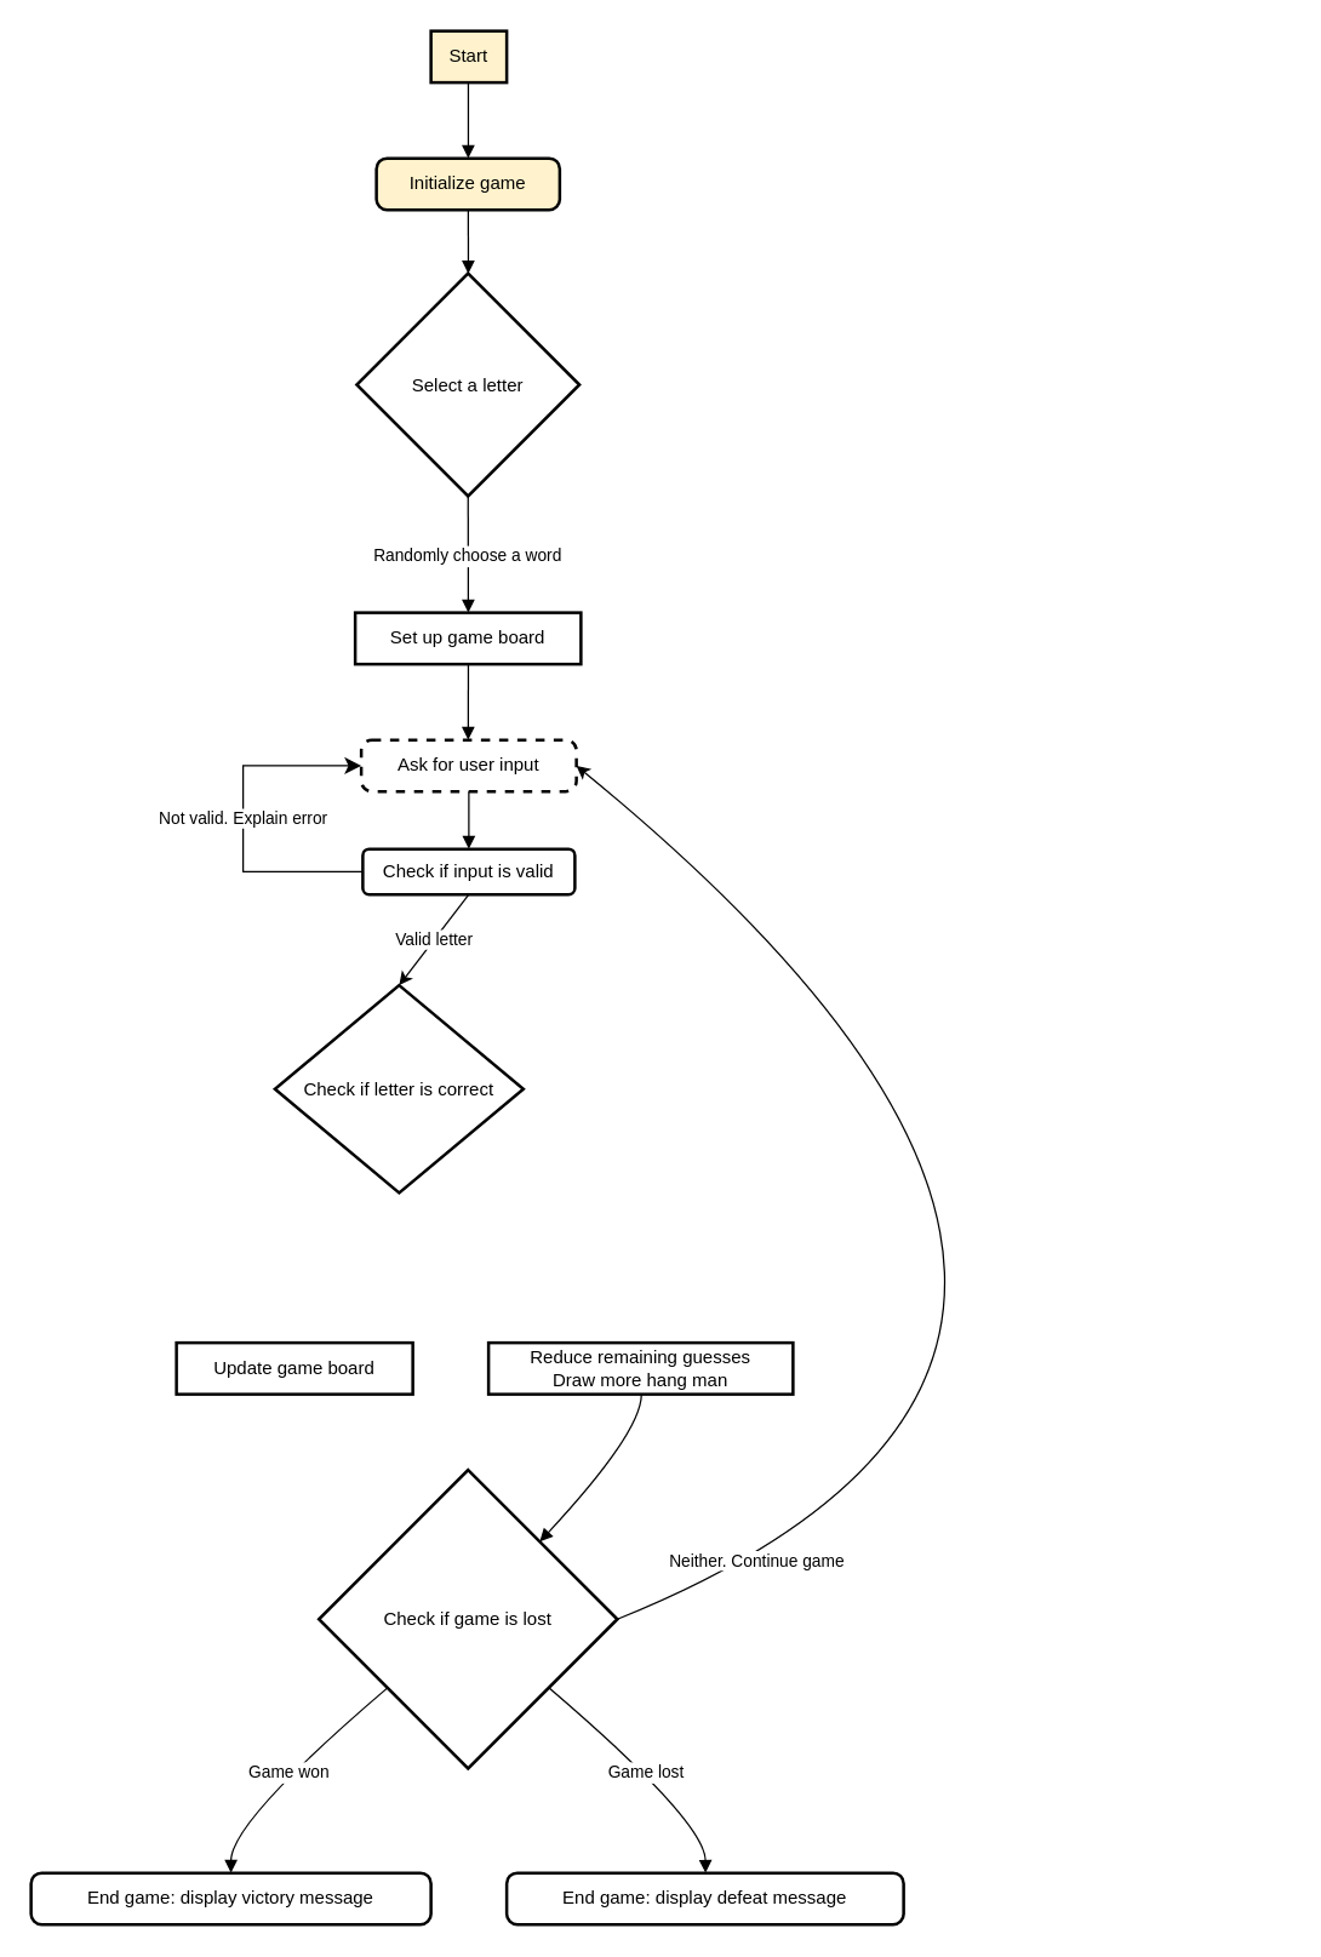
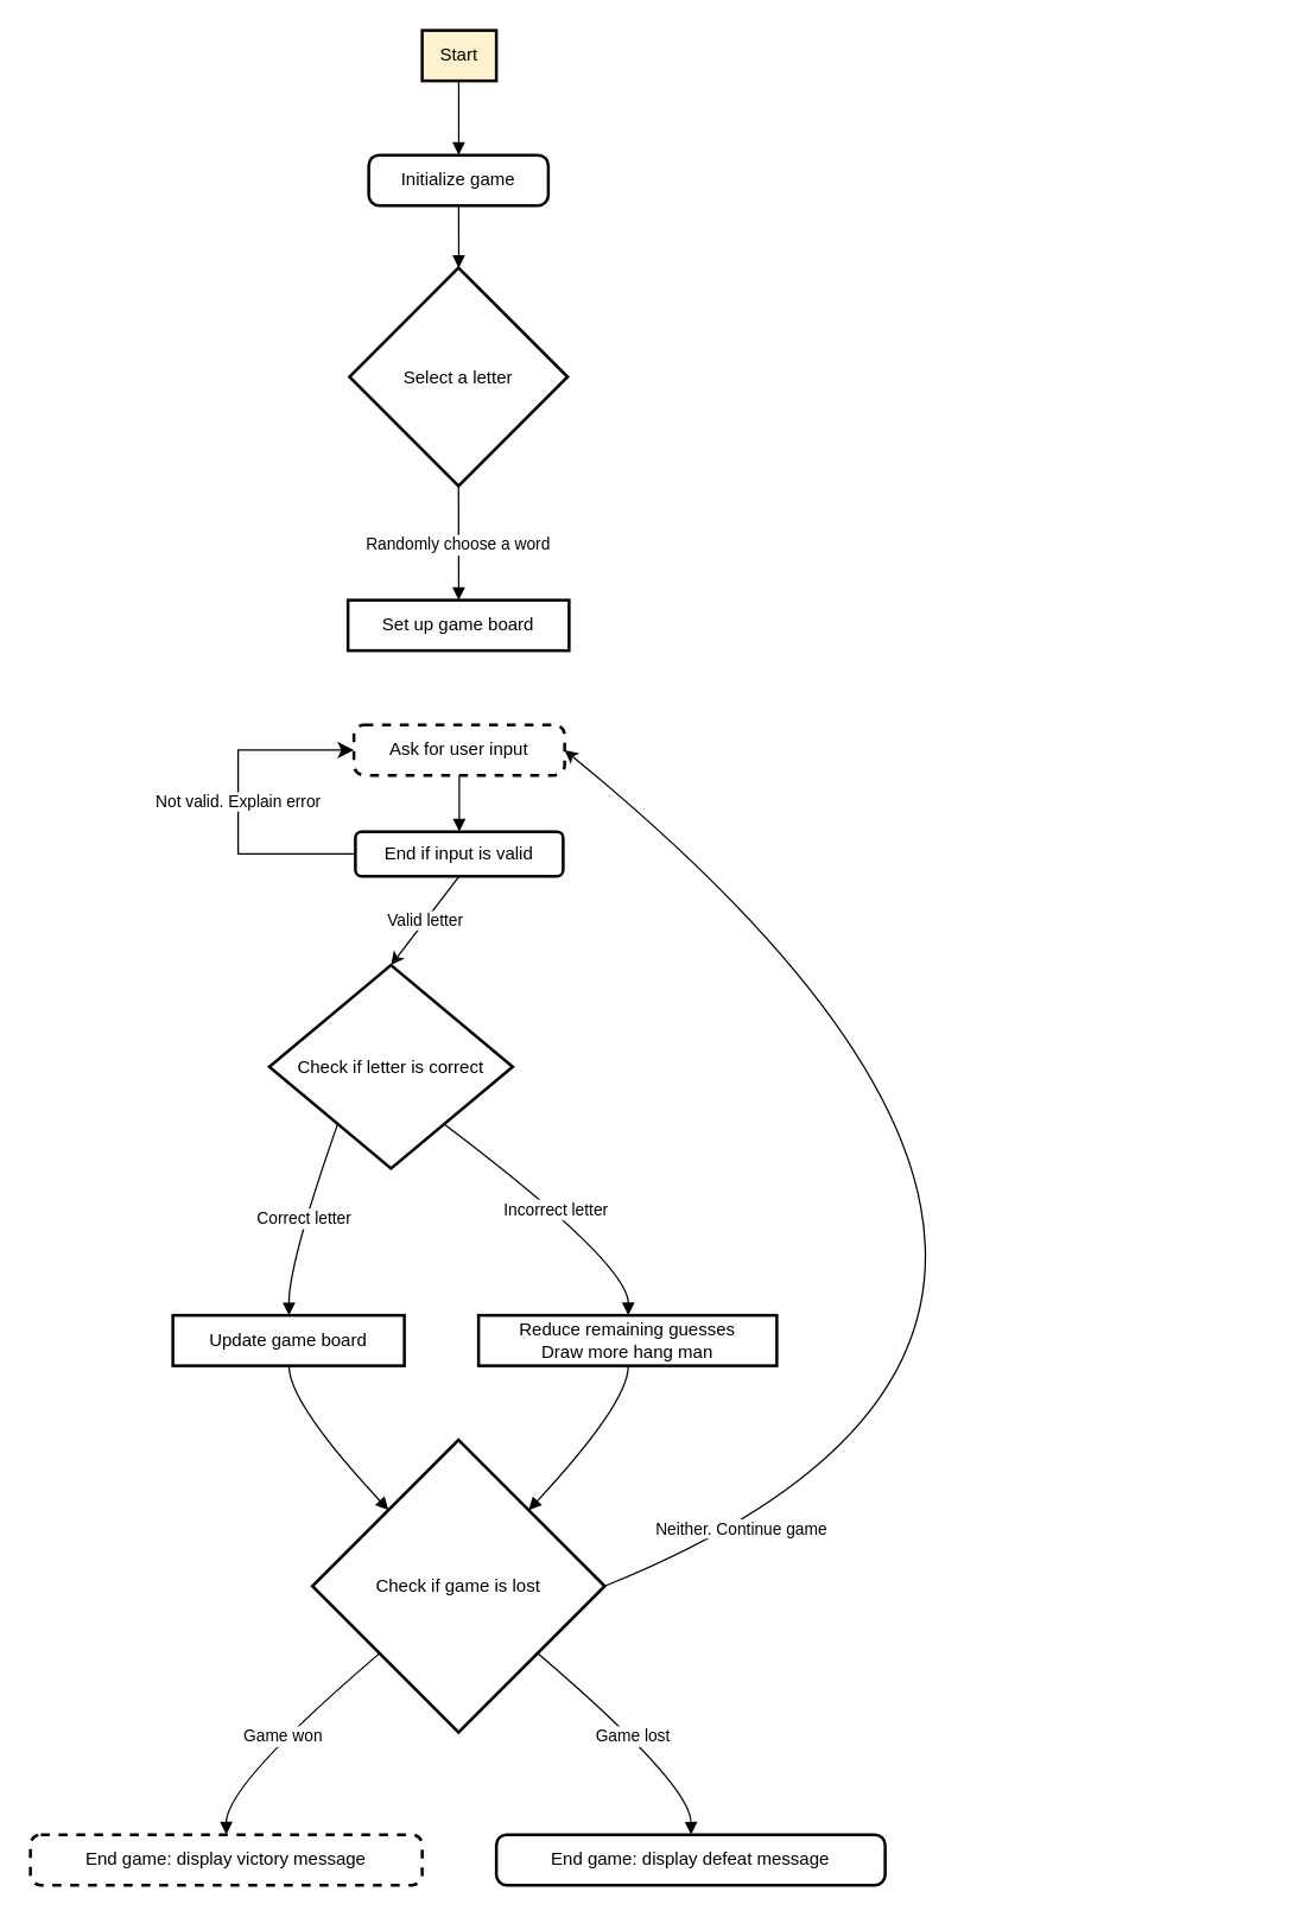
  <mxCell id="0" />
  <mxCell id="1" parent="0" />
  <mxCell id="2" value="Start" style="whiteSpace=wrap;strokeWidth=2;fillColor=#fff2cc;" parent="1" vertex="1"><mxGeometry x="284" width="50" height="34" as="geometry" y="20" /></mxCell>
- <mxCell id="3" value="Initialize game" style="rounded=1;absoluteArcSize=1;arcSize=14;whiteSpace=wrap;strokeWidth=2;fillColor=#fff2cc;" parent="1" vertex="1"><mxGeometry x="248" y="104" width="121" height="34" as="geometry" /></mxCell>
+ <mxCell id="3" value="Initialize game" style="rounded=1;absoluteArcSize=1;arcSize=14;whiteSpace=wrap;strokeWidth=2;" parent="1" vertex="1"><mxGeometry x="248" y="104" width="121" height="34" as="geometry" /></mxCell>
  <mxCell id="4" value="Select a letter" style="rhombus;strokeWidth=2;whiteSpace=wrap;" parent="1" vertex="1"><mxGeometry x="235" y="180" width="147" height="147" as="geometry" /></mxCell>
  <mxCell id="5" value="Set up game board" style="whiteSpace=wrap;strokeWidth=2;" parent="1" vertex="1"><mxGeometry x="234" y="404" width="149" height="34" as="geometry" /></mxCell>
  <mxCell id="6" value="Ask for user input" style="rounded=1;absoluteArcSize=1;arcSize=14;whiteSpace=wrap;strokeWidth=2;dashed=1;" parent="1" vertex="1"><mxGeometry x="238" y="488" width="142" height="34" as="geometry" /></mxCell>
  <mxCell id="7" value="Check if letter is correct" style="rhombus;strokeWidth=2;whiteSpace=wrap;" parent="1" vertex="1"><mxGeometry x="181" y="650" width="164" height="137" as="geometry" /></mxCell>
  <mxCell id="8" value="Update game board" style="whiteSpace=wrap;strokeWidth=2;" parent="1" vertex="1"><mxGeometry x="116" y="886" width="156" height="34" as="geometry" /></mxCell>
  <mxCell id="9" value="Reduce remaining guesses&#10;Draw more hang man" style="whiteSpace=wrap;strokeWidth=2;" parent="1" vertex="1"><mxGeometry x="322" y="886" width="201" height="34" as="geometry" /></mxCell>
  <mxCell id="10" value="Check if game is lost" style="rhombus;strokeWidth=2;whiteSpace=wrap;" parent="1" vertex="1"><mxGeometry x="210" y="970" width="197" height="197" as="geometry" /></mxCell>
- <mxCell id="11" value="End game: display victory message" style="rounded=1;absoluteArcSize=1;arcSize=14;whiteSpace=wrap;strokeWidth=2;" parent="1" vertex="1"><mxGeometry y="1236" width="264" height="34" as="geometry" x="20" /></mxCell>
+ <mxCell id="11" value="End game: display victory message" style="rounded=1;absoluteArcSize=1;arcSize=14;whiteSpace=wrap;strokeWidth=2;dashed=1;" parent="1" vertex="1"><mxGeometry y="1236" width="264" height="34" as="geometry" x="20" /></mxCell>
  <mxCell id="12" value="End game: display defeat message" style="rounded=1;absoluteArcSize=1;arcSize=14;whiteSpace=wrap;strokeWidth=2;" parent="1" vertex="1"><mxGeometry x="334" y="1236" width="262" height="34" as="geometry" /></mxCell>
  <mxCell id="13" value="" style="curved=1;startArrow=none;endArrow=block;exitX=0.493;exitY=1;entryX=0.501;entryY=0;" parent="1" source="2" target="3" edge="1"><mxGeometry relative="1" as="geometry"><Array as="points" /></mxGeometry></mxCell>
  <mxCell id="14" value="" style="curved=1;startArrow=none;endArrow=block;exitX=0.501;exitY=1;entryX=0.501;entryY=0;" parent="1" source="3" target="4" edge="1"><mxGeometry relative="1" as="geometry"><Array as="points" /></mxGeometry></mxCell>
  <mxCell id="15" value="Randomly choose a word" style="curved=1;startArrow=none;endArrow=block;entryX=0.501;entryY=-0.006;exitX=0.5;exitY=1;exitDx=0;exitDy=0;" parent="1" source="4" target="5" edge="1"><mxGeometry relative="1" as="geometry"><Array as="points" /><mxPoint x="400" y="350" as="sourcePoint" /></mxGeometry></mxCell>
- <mxCell id="16" value="" style="curved=1;startArrow=none;endArrow=block;exitX=0.501;exitY=0.994;entryX=0.497;entryY=-0.006;" parent="1" source="5" target="6" edge="1"><mxGeometry relative="1" as="geometry"><Array as="points" /></mxGeometry></mxCell>
+ <mxCell id="17" value="Correct letter" style="curved=1;startArrow=none;endArrow=block;exitX=0.111;exitY=0.999;entryX=0.502;entryY=-0.01;" parent="1" source="7" target="8" edge="1"><mxGeometry relative="1" as="geometry"><Array as="points"><mxPoint x="194" y="851" /></Array></mxGeometry></mxCell>
+ <mxCell id="18" value="Incorrect letter" style="curved=1;startArrow=none;endArrow=block;exitX=0.886;exitY=0.999;entryX=0.502;entryY=-0.01;" parent="1" source="7" target="9" edge="1"><mxGeometry relative="1" as="geometry"><Array as="points"><mxPoint x="423" y="851" /></Array></mxGeometry></mxCell>
+ <mxCell id="19" value="" style="curved=1;startArrow=none;endArrow=block;exitX=0.502;exitY=0.99;entryX=0.038;entryY=-0.002;" parent="1" source="8" target="10" edge="1"><mxGeometry relative="1" as="geometry"><Array as="points"><mxPoint x="194" y="945" /></Array></mxGeometry></mxCell>
  <mxCell id="20" value="" style="curved=1;startArrow=none;endArrow=block;exitX=0.502;exitY=0.99;entryX=0.964;entryY=-0.002;" parent="1" source="9" target="10" edge="1"><mxGeometry relative="1" as="geometry"><Array as="points"><mxPoint x="423" y="945" /></Array></mxGeometry></mxCell>
  <mxCell id="21" value="Game won" style="curved=1;startArrow=none;endArrow=block;exitX=-0.0;exitY=0.926;entryX=0.5;entryY=0.002;" parent="1" source="10" target="11" edge="1"><mxGeometry relative="1" as="geometry"><Array as="points"><mxPoint x="152" y="1202" /></Array></mxGeometry></mxCell>
  <mxCell id="22" value="Game lost" style="curved=1;startArrow=none;endArrow=block;exitX=1.002;exitY=0.926;entryX=0.501;entryY=0.002;" parent="1" source="10" target="12" edge="1"><mxGeometry relative="1" as="geometry"><Array as="points"><mxPoint x="465" y="1202" /></Array></mxGeometry></mxCell>
- <mxCell id="23" value="&lt;div&gt;Check if input is valid&lt;/div&gt;" style="rounded=1;whiteSpace=wrap;html=1;arcSize=14;strokeWidth=2;" vertex="1" parent="1"><mxGeometry x="239" y="560" width="140" height="30" as="geometry" /></mxCell>
+ <mxCell id="23" value="&lt;div&gt;End if input is valid&lt;/div&gt;" style="rounded=1;whiteSpace=wrap;html=1;arcSize=14;strokeWidth=2;" vertex="1" parent="1"><mxGeometry x="239" y="560" width="140" height="30" as="geometry" /></mxCell>
  <mxCell id="24" value="" style="endArrow=block;html=1;rounded=1;exitX=0.5;exitY=1;exitDx=0;exitDy=0;entryX=0.5;entryY=0;entryDx=0;entryDy=0;startArrow=none;" edge="1" parent="1" source="6" target="23"><mxGeometry width="50" height="50" relative="1" as="geometry"><mxPoint x="-10" y="540" as="sourcePoint" /><mxPoint x="40" y="490" as="targetPoint" /></mxGeometry></mxCell>
  <mxCell id="25" value="&lt;div&gt;Not valid. Explain error&lt;/div&gt;" style="edgeStyle=elbowEdgeStyle;elbow=horizontal;endArrow=classic;html=1;curved=0;rounded=0;endSize=8;startSize=8;labelBackgroundColor=default;strokeColor=default;fontFamily=Helvetica;fontSize=11;fontColor=default;shape=connector;exitX=0;exitY=0.5;exitDx=0;exitDy=0;entryX=0;entryY=0.5;entryDx=0;entryDy=0;" edge="1" parent="1" source="23" target="6"><mxGeometry width="50" height="50" relative="1" as="geometry"><mxPoint x="127" y="560" as="sourcePoint" /><mxPoint x="177" y="510" as="targetPoint" /><Array as="points"><mxPoint x="160" y="540" /></Array></mxGeometry></mxCell>
  <mxCell id="26" value="Valid letter" style="endArrow=classic;html=1;rounded=1;labelBackgroundColor=default;strokeColor=default;fontFamily=Helvetica;fontSize=11;fontColor=default;shape=connector;curved=1;exitX=0.5;exitY=1;exitDx=0;exitDy=0;entryX=0.5;entryY=0;entryDx=0;entryDy=0;" edge="1" parent="1" source="23" target="7"><mxGeometry width="50" height="50" relative="1" as="geometry"><mxPoint x="-10" y="540" as="sourcePoint" /><mxPoint x="40" y="490" as="targetPoint" /></mxGeometry></mxCell>
  <mxCell id="27" value="Neither. Continue game" style="endArrow=classic;html=1;rounded=1;labelBackgroundColor=default;strokeColor=default;fontFamily=Helvetica;fontSize=11;fontColor=default;shape=connector;curved=1;exitX=1;exitY=0.5;exitDx=0;exitDy=0;entryX=1;entryY=0.5;entryDx=0;entryDy=0;" edge="1" parent="1" source="10" target="6"><mxGeometry x="-0.815" y="1" width="50" height="50" relative="1" as="geometry"><mxPoint x="-10" y="870" as="sourcePoint" /><mxPoint x="-40" y="980" as="targetPoint" /><Array as="points"><mxPoint x="850" y="890" /></Array><mxPoint as="offset" /></mxGeometry></mxCell>
